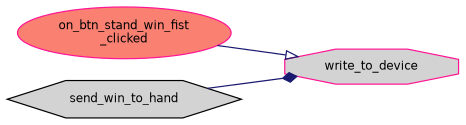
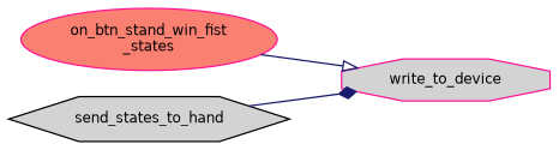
  digraph {
    rankdir=LR
    node [color=deeppink fillcolor=lightgrey fontname=Helvetica fontsize=10 style=filled]
    edge [color=midnightblue fontname=Helvetica fontsize=10 labelfontname=Helvetica labelfontsize=10 style=solid]
-   n1 [fillcolor=salmon fontcolor=black height=0.2 label="on_btn_stand_win_fist\l_clicked" shape=ellipse width=0.4]
+   n1 [fillcolor=salmon fontcolor=black height=0.2 label="on_btn_stand_win_fist\l_states" shape=ellipse width=0.4]
    n2 [height=0.2 label=write_to_device shape=octagon width=0.4]
-   n3 [color=black height=0.2 label=send_win_to_hand shape=hexagon width=0.4]
+   n3 [color=black height=0.2 label=send_states_to_hand shape=hexagon width=0.4]
    n1 -> n2 [arrowhead=onormal]
    n3 -> n2 [arrowhead=diamond]
  }
